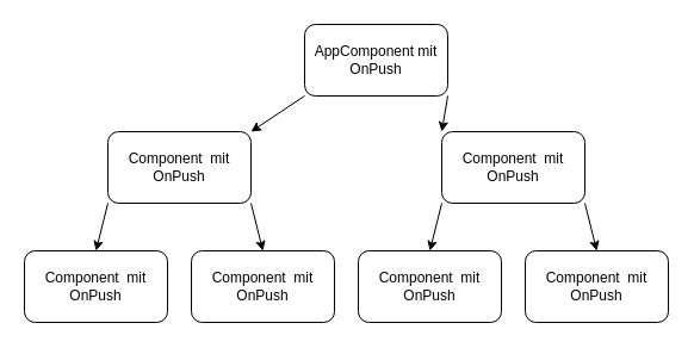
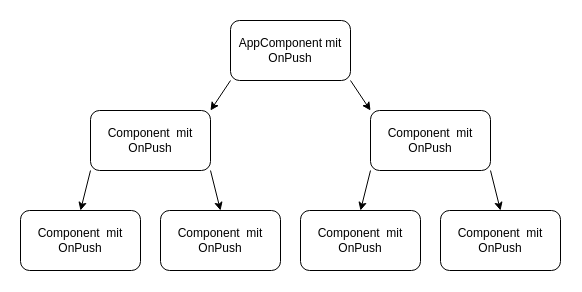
  <mxCell id="0" />
  <mxCell id="1" parent="0" />
  <mxCell id="2" style="rounded=0;orthogonalLoop=1;jettySize=auto;html=1;exitX=0;exitY=1;exitDx=0;exitDy=0;entryX=1;entryY=0;entryDx=0;entryDy=0;" parent="1" source="4" target="7" edge="1"><mxGeometry relative="1" as="geometry" /></mxCell>
  <mxCell id="3" style="edgeStyle=none;rounded=0;orthogonalLoop=1;jettySize=auto;html=1;exitX=1;exitY=1;exitDx=0;exitDy=0;entryX=0;entryY=0;entryDx=0;entryDy=0;" parent="1" source="4" target="12" edge="1"><mxGeometry relative="1" as="geometry" /></mxCell>
- <mxCell id="4" value="AppComponent mit OnPush" style="rounded=1;whiteSpace=wrap;html=1;" parent="1" vertex="1"><mxGeometry x="255" y="20" width="120" height="60" as="geometry" /></mxCell>
+ <mxCell id="4" value="AppComponent mit OnPush" style="rounded=1;whiteSpace=wrap;html=1;" parent="1" vertex="1"><mxGeometry x="230" y="20" width="120" height="60" as="geometry" /></mxCell>
  <mxCell id="5" style="edgeStyle=none;rounded=0;orthogonalLoop=1;jettySize=auto;html=1;exitX=0;exitY=1;exitDx=0;exitDy=0;entryX=0.5;entryY=0;entryDx=0;entryDy=0;" parent="1" source="7" target="8" edge="1"><mxGeometry relative="1" as="geometry" /></mxCell>
  <mxCell id="6" style="edgeStyle=none;rounded=0;orthogonalLoop=1;jettySize=auto;html=1;exitX=1;exitY=1;exitDx=0;exitDy=0;entryX=0.5;entryY=0;entryDx=0;entryDy=0;" parent="1" source="7" target="9" edge="1"><mxGeometry relative="1" as="geometry" /></mxCell>
  <mxCell id="7" value="Component&amp;nbsp;&amp;nbsp;mit OnPush" style="rounded=1;whiteSpace=wrap;html=1;" parent="1" vertex="1"><mxGeometry x="90" y="110" width="120" height="60" as="geometry" /></mxCell>
  <mxCell id="8" value="Component&amp;nbsp;&amp;nbsp;mit OnPush" style="rounded=1;whiteSpace=wrap;html=1;" parent="1" vertex="1"><mxGeometry x="20" y="210" width="120" height="60" as="geometry" /></mxCell>
  <mxCell id="9" value="Component&amp;nbsp;&amp;nbsp;mit OnPush" style="rounded=1;whiteSpace=wrap;html=1;" parent="1" vertex="1"><mxGeometry x="160" y="210" width="120" height="60" as="geometry" /></mxCell>
  <mxCell id="10" style="edgeStyle=none;rounded=0;orthogonalLoop=1;jettySize=auto;html=1;exitX=0;exitY=1;exitDx=0;exitDy=0;entryX=0.5;entryY=0;entryDx=0;entryDy=0;" parent="1" source="12" target="13" edge="1"><mxGeometry relative="1" as="geometry" /></mxCell>
  <mxCell id="11" style="edgeStyle=none;rounded=0;orthogonalLoop=1;jettySize=auto;html=1;exitX=1;exitY=1;exitDx=0;exitDy=0;entryX=0.5;entryY=0;entryDx=0;entryDy=0;" parent="1" source="12" target="14" edge="1"><mxGeometry relative="1" as="geometry" /></mxCell>
  <mxCell id="12" value="Component&amp;nbsp;&amp;nbsp;mit OnPush" style="rounded=1;whiteSpace=wrap;html=1;" parent="1" vertex="1"><mxGeometry x="370" y="110" width="120" height="60" as="geometry" /></mxCell>
  <mxCell id="13" value="Component&amp;nbsp;&amp;nbsp;mit OnPush" style="rounded=1;whiteSpace=wrap;html=1;" parent="1" vertex="1"><mxGeometry x="300" y="210" width="120" height="60" as="geometry" /></mxCell>
  <mxCell id="14" value="Component&amp;nbsp;&amp;nbsp;mit OnPush" style="rounded=1;whiteSpace=wrap;html=1;" parent="1" vertex="1"><mxGeometry x="440" y="210" width="120" height="60" as="geometry" /></mxCell>
